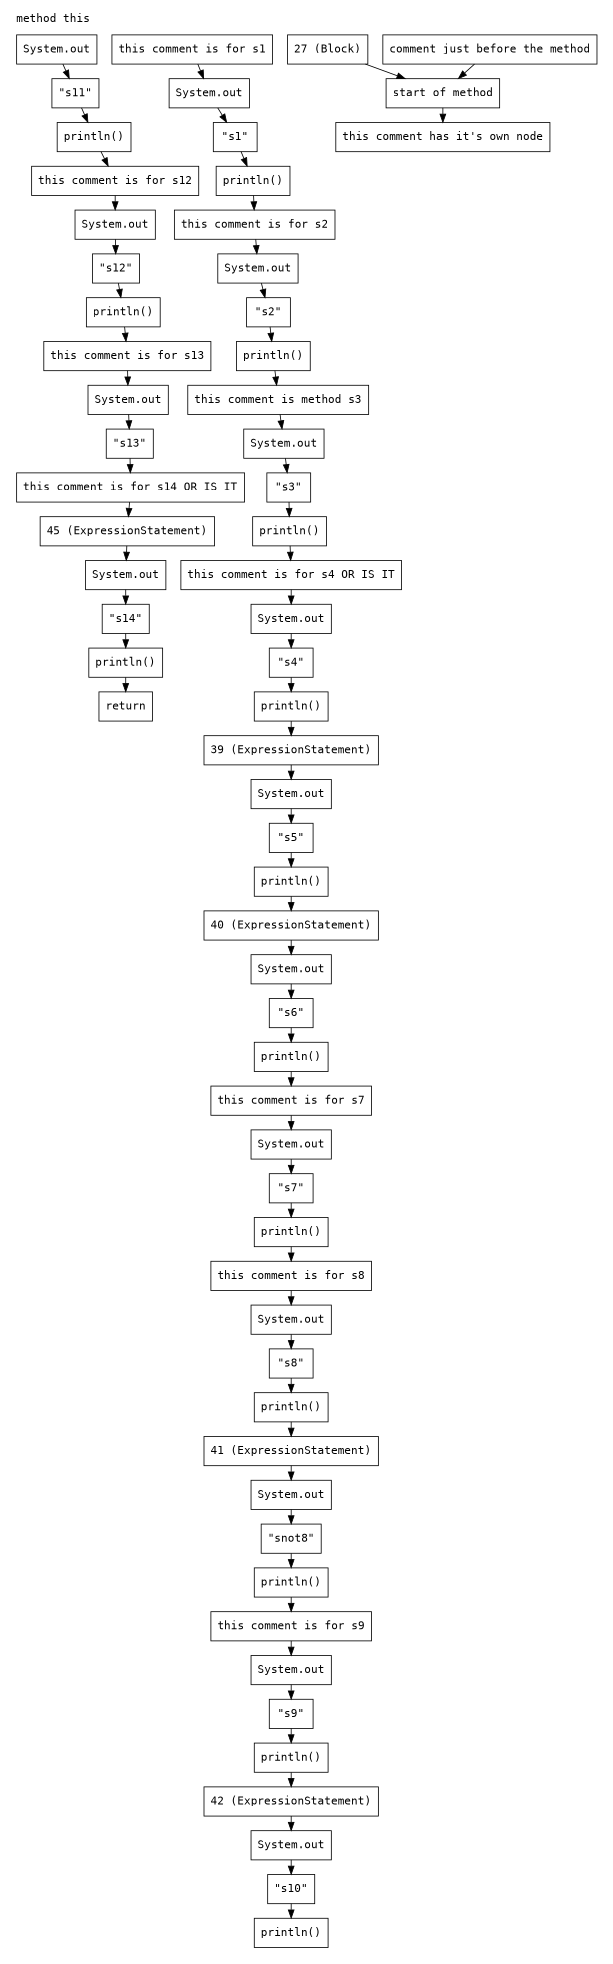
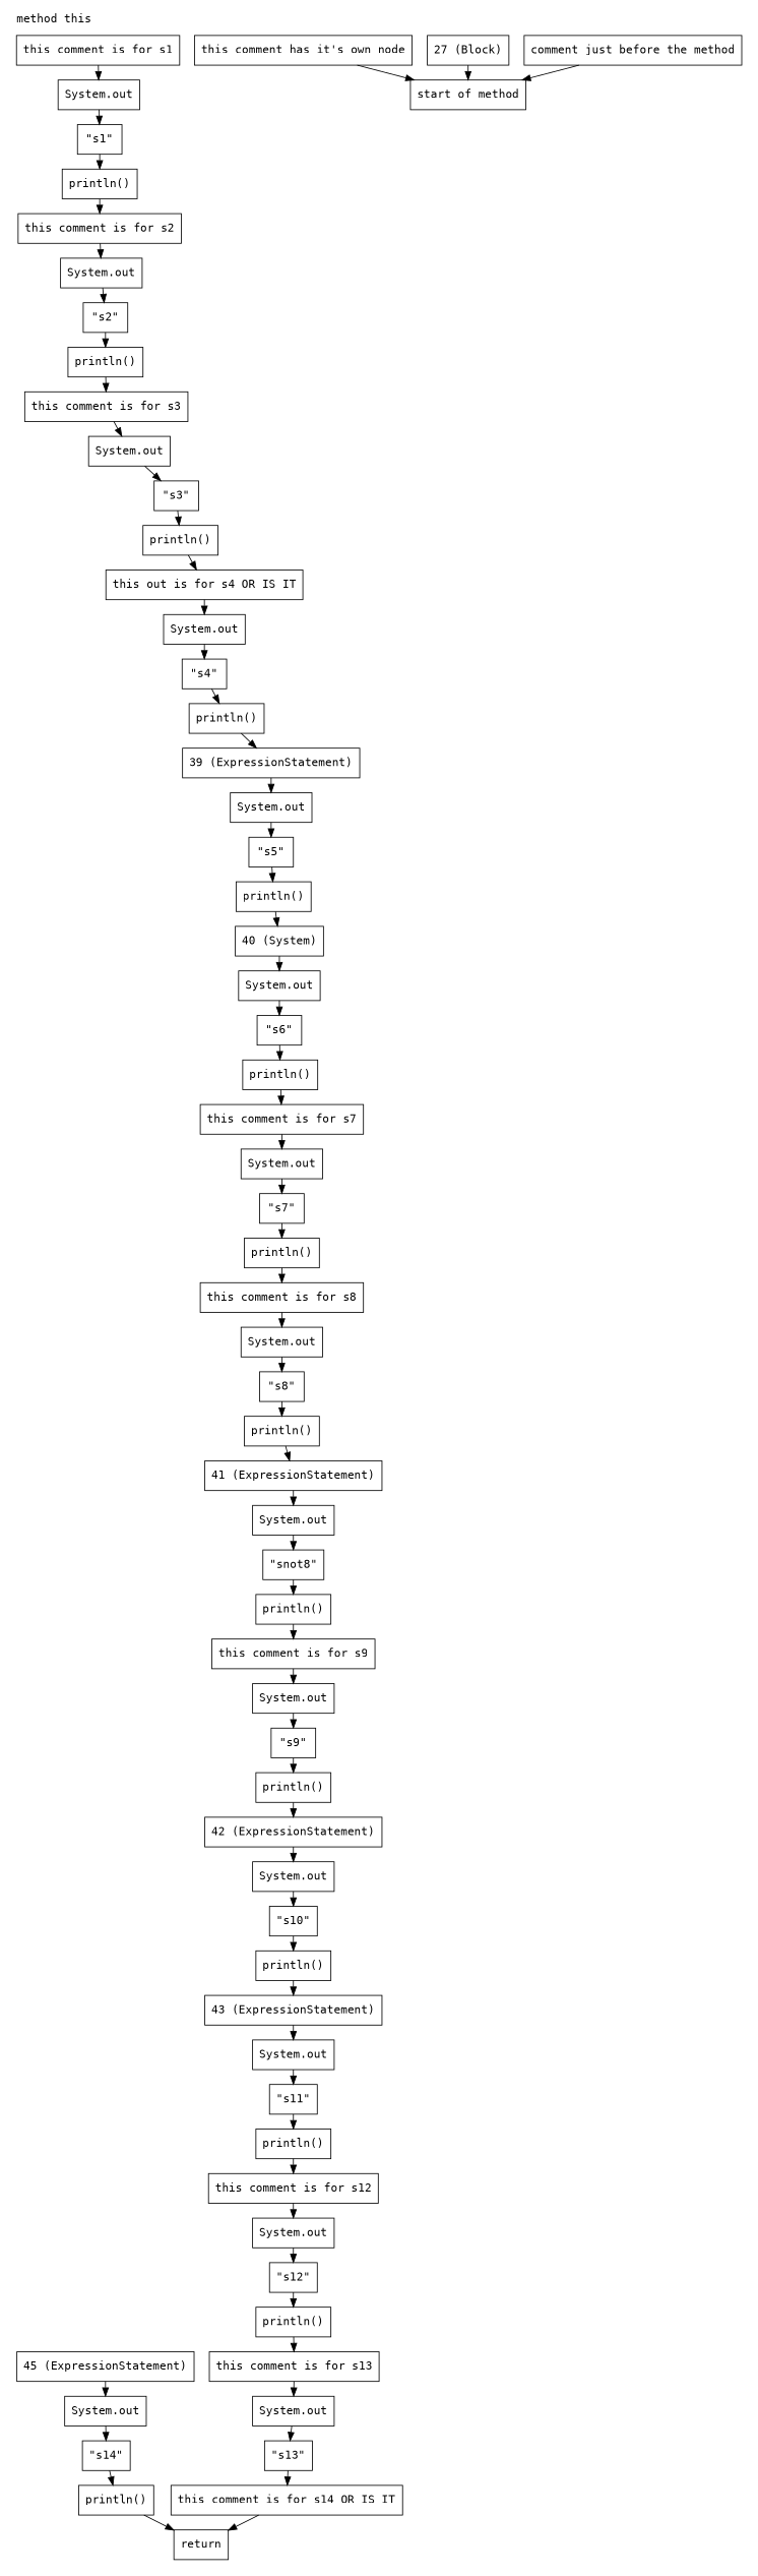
  digraph {
    compound=true
    fontname="DejaVu Sans Mono"
    node [fillcolor=white fontname="DejaVu Sans Mono" shape=rect style=filled]
    edge [fontname="DejaVu Sans Mono"]
    n1 [label="comment just before the method"]
    n2 [label="27 (Block)"]
    n3 [label="start of method"]
    n4 [label="this comment has it's own node"]
    n5 [label="this comment is for s1"]
    n6 [label="println()"]
    n7 [label="System.out"]
    n8 [label="\"s1\""]
    n9 [label="this comment is for s2"]
    n10 [label="println()"]
    n11 [label="System.out"]
    n12 [label="\"s2\""]
-   n13 [label="this comment is method s3"]
+   n13 [label="this comment is for s3"]
    n14 [label="println()"]
    n15 [label="System.out"]
    n16 [label="\"s3\""]
-   n17 [label="this comment is for s4 OR IS IT"]
+   n17 [label="this out is for s4 OR IS IT"]
    n18 [label="println()"]
    n19 [label="System.out"]
    n20 [label="\"s4\""]
    n21 [label="39 (ExpressionStatement)"]
    n22 [label="println()"]
    n23 [label="System.out"]
    n24 [label="\"s5\""]
-   n25 [label="40 (ExpressionStatement)"]
+   n25 [label="40 (System)"]
    n26 [label="println()"]
    n27 [label="System.out"]
    n28 [label="\"s6\""]
    n29 [label="this comment is for s7"]
    n30 [label="println()"]
    n31 [label="System.out"]
    n32 [label="\"s7\""]
    n33 [label="this comment is for s8"]
    n34 [label="println()"]
    n35 [label="System.out"]
    n36 [label="\"s8\""]
    n37 [label="41 (ExpressionStatement)"]
    n38 [label="println()"]
    n39 [label="System.out"]
    n40 [label="\"snot8\""]
    n41 [label="this comment is for s9"]
    n42 [label="println()"]
    n43 [label="System.out"]
    n44 [label="\"s9\""]
    n45 [label="42 (ExpressionStatement)"]
    n46 [label="println()"]
    n47 [label="System.out"]
    n48 [label="\"s10\""]
+   n49 [label="43 (ExpressionStatement)"]
    n50 [label="println()"]
    n51 [label="System.out"]
    n52 [label="\"s11\""]
    n53 [label="this comment is for s12"]
    n54 [label="println()"]
    n55 [label="System.out"]
    n56 [label="\"s12\""]
    n57 [label="this comment is for s13"]
    n58 [label="this comment is for s14 OR IS IT"]
    n59 [label="System.out"]
    n60 [label="\"s13\""]
    n61 [label="45 (ExpressionStatement)"]
    n62 [label="println()"]
    n63 [label="System.out"]
    n64 [label="\"s14\""]
    n65 [label=return]
    subgraph cluster_1 {
      label="method this"
      labeljust=l
      pencolor=transparent
      ranksep=0.5
      n1
      n2
      n3
      n4
      n5
      n6
      n7
      n8
      n9
      n10
      n11
      n12
      n13
      n14
      n15
      n16
      n17
      n18
      n19
      n20
      n21
      n22
      n23
      n24
      n25
      n26
      n27
      n28
      n29
      n30
      n31
      n32
      n33
      n34
      n35
      n36
      n37
      n38
      n39
      n40
      n41
      n42
      n43
      n44
      n45
      n46
      n47
      n48
+     n49
      n50
      n51
      n52
      n53
      n54
      n55
      n56
      n57
      n58
      n59
      n60
      n61
      n62
      n63
      n64
      n65
    }
    n1 -> n3
    n2 -> n3
-   n3 -> n4
+   n4 -> n3
    n5 -> n7
    n6 -> n9
    n7 -> n8
    n8 -> n6
    n9 -> n11
    n10 -> n13
    n11 -> n12
    n12 -> n10
    n13 -> n15
    n14 -> n17
    n15 -> n16
    n16 -> n14
    n17 -> n19
    n18 -> n21
    n19 -> n20
    n20 -> n18
    n21 -> n23
    n22 -> n25
    n23 -> n24
    n24 -> n22
    n25 -> n27
    n26 -> n29
    n27 -> n28
    n28 -> n26
    n29 -> n31
    n30 -> n33
    n31 -> n32
    n32 -> n30
    n33 -> n35
    n34 -> n37
    n35 -> n36
    n36 -> n34
    n37 -> n39
    n38 -> n41
    n39 -> n40
    n40 -> n38
    n41 -> n43
    n42 -> n45
    n43 -> n44
    n44 -> n42
    n45 -> n47
+   n46 -> n49
    n47 -> n48
    n48 -> n46
+   n49 -> n51
    n50 -> n53
    n51 -> n52
    n52 -> n50
    n53 -> n55
    n54 -> n57
    n55 -> n56
    n56 -> n54
    n57 -> n59
-   n58 -> n61
+   n58 -> n65
    n59 -> n60
    n60 -> n58
    n61 -> n63
    n62 -> n65
    n63 -> n64
    n64 -> n62
  }
